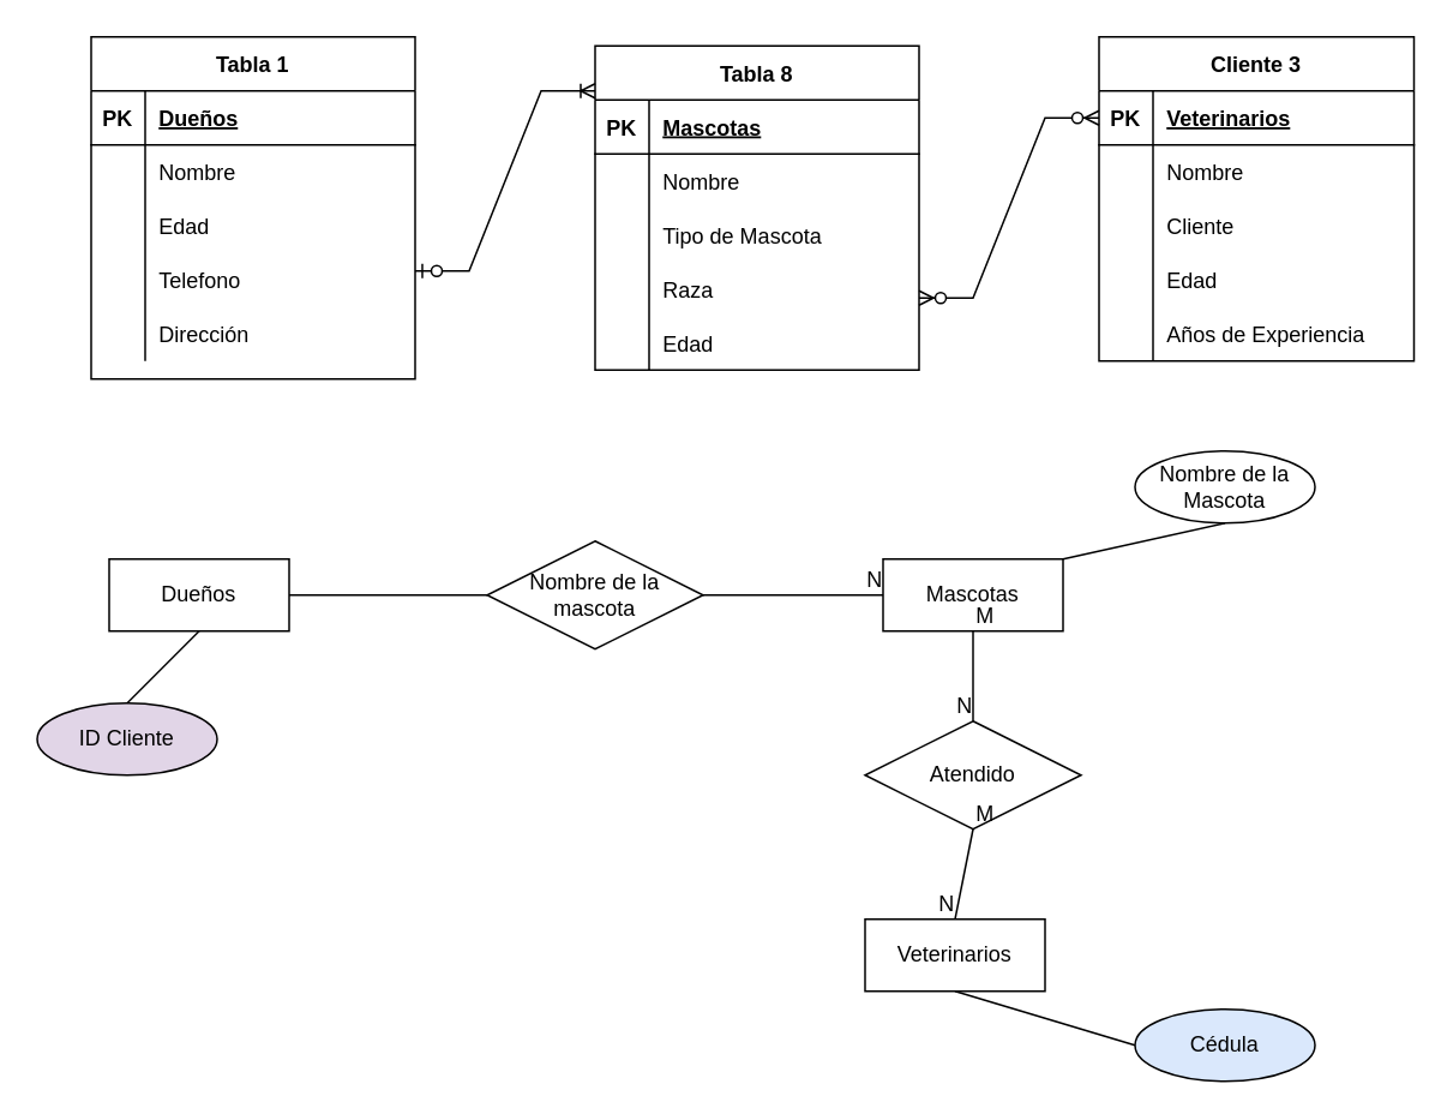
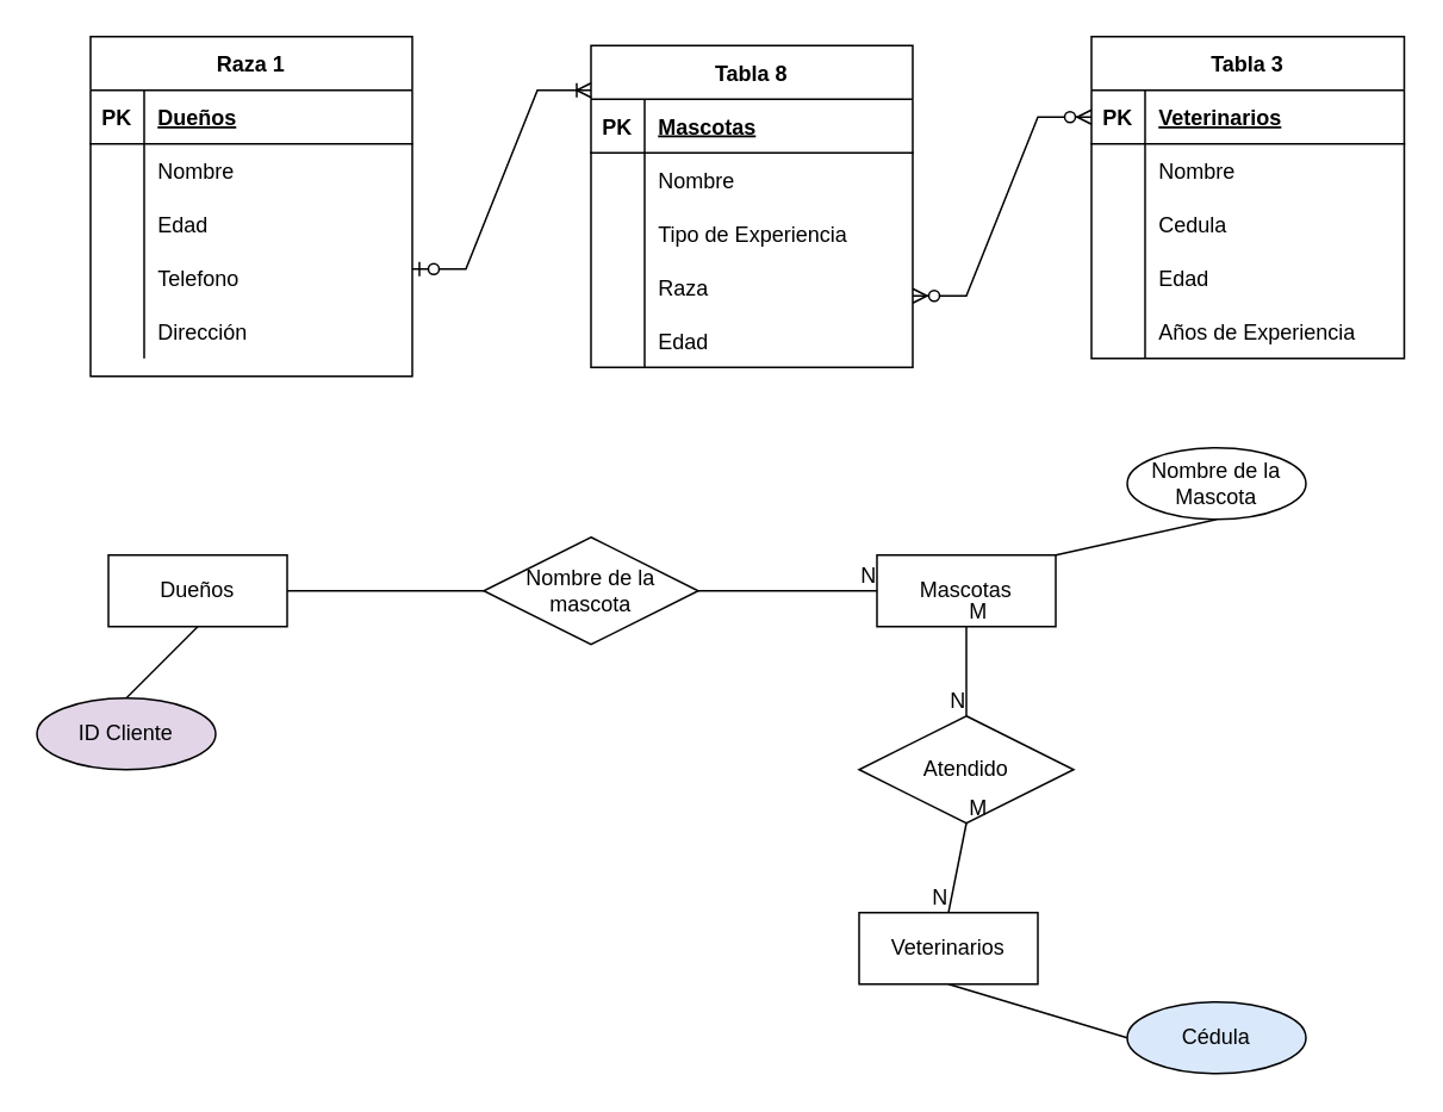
  <mxCell id="0" />
  <mxCell id="1" parent="0" />
  <mxCell id="2" value="Tabla 8" style="shape=table;startSize=30;container=1;collapsible=1;childLayout=tableLayout;fixedRows=1;rowLines=0;fontStyle=1;align=center;resizeLast=1;" vertex="1" parent="1"><mxGeometry x="330" y="25" width="180" height="180" as="geometry" /></mxCell>
  <mxCell id="3" value="" style="shape=tableRow;horizontal=0;startSize=0;swimlaneHead=0;swimlaneBody=0;fillColor=none;collapsible=0;dropTarget=0;points=[[0,0.5],[1,0.5]];portConstraint=eastwest;top=0;left=0;right=0;bottom=1;" vertex="1" parent="2"><mxGeometry y="30" width="180" height="30" as="geometry" /></mxCell>
  <mxCell id="4" value="PK" style="shape=partialRectangle;connectable=0;fillColor=none;top=0;left=0;bottom=0;right=0;fontStyle=1;overflow=hidden;" vertex="1" parent="3"><mxGeometry width="30" height="30" as="geometry"><mxRectangle width="30" height="30" as="alternateBounds" /></mxGeometry></mxCell>
  <mxCell id="5" value="Mascotas " style="shape=partialRectangle;connectable=0;fillColor=none;top=0;left=0;bottom=0;right=0;align=left;spacingLeft=6;fontStyle=5;overflow=hidden;" vertex="1" parent="3"><mxGeometry x="30" width="150" height="30" as="geometry"><mxRectangle width="150" height="30" as="alternateBounds" /></mxGeometry></mxCell>
  <mxCell id="6" value="" style="shape=tableRow;horizontal=0;startSize=0;swimlaneHead=0;swimlaneBody=0;fillColor=none;collapsible=0;dropTarget=0;points=[[0,0.5],[1,0.5]];portConstraint=eastwest;top=0;left=0;right=0;bottom=0;" vertex="1" parent="2"><mxGeometry y="60" width="180" height="30" as="geometry" /></mxCell>
  <mxCell id="7" value="" style="shape=partialRectangle;connectable=0;fillColor=none;top=0;left=0;bottom=0;right=0;editable=1;overflow=hidden;" vertex="1" parent="6"><mxGeometry width="30" height="30" as="geometry"><mxRectangle width="30" height="30" as="alternateBounds" /></mxGeometry></mxCell>
  <mxCell id="8" value="Nombre" style="shape=partialRectangle;connectable=0;fillColor=none;top=0;left=0;bottom=0;right=0;align=left;spacingLeft=6;overflow=hidden;" vertex="1" parent="6"><mxGeometry x="30" width="150" height="30" as="geometry"><mxRectangle width="150" height="30" as="alternateBounds" /></mxGeometry></mxCell>
  <mxCell id="9" value="" style="shape=tableRow;horizontal=0;startSize=0;swimlaneHead=0;swimlaneBody=0;fillColor=none;collapsible=0;dropTarget=0;points=[[0,0.5],[1,0.5]];portConstraint=eastwest;top=0;left=0;right=0;bottom=0;" vertex="1" parent="2"><mxGeometry y="90" width="180" height="30" as="geometry" /></mxCell>
  <mxCell id="10" value="" style="shape=partialRectangle;connectable=0;fillColor=none;top=0;left=0;bottom=0;right=0;editable=1;overflow=hidden;" vertex="1" parent="9"><mxGeometry width="30" height="30" as="geometry"><mxRectangle width="30" height="30" as="alternateBounds" /></mxGeometry></mxCell>
- <mxCell id="11" value="Tipo de Mascota " style="shape=partialRectangle;connectable=0;fillColor=none;top=0;left=0;bottom=0;right=0;align=left;spacingLeft=6;overflow=hidden;" vertex="1" parent="9"><mxGeometry x="30" width="150" height="30" as="geometry"><mxRectangle width="150" height="30" as="alternateBounds" /></mxGeometry></mxCell>
+ <mxCell id="11" value="Tipo de Experiencia " style="shape=partialRectangle;connectable=0;fillColor=none;top=0;left=0;bottom=0;right=0;align=left;spacingLeft=6;overflow=hidden;" vertex="1" parent="9"><mxGeometry x="30" width="150" height="30" as="geometry"><mxRectangle width="150" height="30" as="alternateBounds" /></mxGeometry></mxCell>
  <mxCell id="12" value="" style="shape=tableRow;horizontal=0;startSize=0;swimlaneHead=0;swimlaneBody=0;fillColor=none;collapsible=0;dropTarget=0;points=[[0,0.5],[1,0.5]];portConstraint=eastwest;top=0;left=0;right=0;bottom=0;" vertex="1" parent="2"><mxGeometry y="120" width="180" height="30" as="geometry" /></mxCell>
  <mxCell id="13" value="" style="shape=partialRectangle;connectable=0;fillColor=none;top=0;left=0;bottom=0;right=0;editable=1;overflow=hidden;" vertex="1" parent="12"><mxGeometry width="30" height="30" as="geometry"><mxRectangle width="30" height="30" as="alternateBounds" /></mxGeometry></mxCell>
  <mxCell id="14" value="Raza" style="shape=partialRectangle;connectable=0;fillColor=none;top=0;left=0;bottom=0;right=0;align=left;spacingLeft=6;overflow=hidden;" vertex="1" parent="12"><mxGeometry x="30" width="150" height="30" as="geometry"><mxRectangle width="150" height="30" as="alternateBounds" /></mxGeometry></mxCell>
  <mxCell id="15" value="" style="shape=tableRow;horizontal=0;startSize=0;swimlaneHead=0;swimlaneBody=0;fillColor=none;collapsible=0;dropTarget=0;points=[[0,0.5],[1,0.5]];portConstraint=eastwest;top=0;left=0;right=0;bottom=0;" vertex="1" parent="2"><mxGeometry y="150" width="180" height="30" as="geometry" /></mxCell>
  <mxCell id="16" value="" style="shape=partialRectangle;connectable=0;fillColor=none;top=0;left=0;bottom=0;right=0;editable=1;overflow=hidden;" vertex="1" parent="15"><mxGeometry width="30" height="30" as="geometry"><mxRectangle width="30" height="30" as="alternateBounds" /></mxGeometry></mxCell>
  <mxCell id="17" value="Edad" style="shape=partialRectangle;connectable=0;fillColor=none;top=0;left=0;bottom=0;right=0;align=left;spacingLeft=6;overflow=hidden;" vertex="1" parent="15"><mxGeometry x="30" width="150" height="30" as="geometry"><mxRectangle width="150" height="30" as="alternateBounds" /></mxGeometry></mxCell>
- <mxCell id="18" value="Cliente 3" style="shape=table;startSize=30;container=1;collapsible=1;childLayout=tableLayout;fixedRows=1;rowLines=0;fontStyle=1;align=center;resizeLast=1;" vertex="1" parent="1"><mxGeometry x="610" y="20" width="175" height="180" as="geometry" /></mxCell>
+ <mxCell id="18" value="Tabla 3" style="shape=table;startSize=30;container=1;collapsible=1;childLayout=tableLayout;fixedRows=1;rowLines=0;fontStyle=1;align=center;resizeLast=1;" vertex="1" parent="1"><mxGeometry x="610" y="20" width="175" height="180" as="geometry" /></mxCell>
  <mxCell id="19" value="" style="shape=tableRow;horizontal=0;startSize=0;swimlaneHead=0;swimlaneBody=0;fillColor=none;collapsible=0;dropTarget=0;points=[[0,0.5],[1,0.5]];portConstraint=eastwest;top=0;left=0;right=0;bottom=1;" vertex="1" parent="18"><mxGeometry y="30" width="175" height="30" as="geometry" /></mxCell>
  <mxCell id="20" value="PK" style="shape=partialRectangle;connectable=0;fillColor=none;top=0;left=0;bottom=0;right=0;fontStyle=1;overflow=hidden;" vertex="1" parent="19"><mxGeometry width="30" height="30" as="geometry"><mxRectangle width="30" height="30" as="alternateBounds" /></mxGeometry></mxCell>
  <mxCell id="21" value="Veterinarios" style="shape=partialRectangle;connectable=0;fillColor=none;top=0;left=0;bottom=0;right=0;align=left;spacingLeft=6;fontStyle=5;overflow=hidden;" vertex="1" parent="19"><mxGeometry x="30" width="145" height="30" as="geometry"><mxRectangle width="145" height="30" as="alternateBounds" /></mxGeometry></mxCell>
  <mxCell id="22" value="" style="shape=tableRow;horizontal=0;startSize=0;swimlaneHead=0;swimlaneBody=0;fillColor=none;collapsible=0;dropTarget=0;points=[[0,0.5],[1,0.5]];portConstraint=eastwest;top=0;left=0;right=0;bottom=0;" vertex="1" parent="18"><mxGeometry y="60" width="175" height="30" as="geometry" /></mxCell>
  <mxCell id="23" value="" style="shape=partialRectangle;connectable=0;fillColor=none;top=0;left=0;bottom=0;right=0;editable=1;overflow=hidden;" vertex="1" parent="22"><mxGeometry width="30" height="30" as="geometry"><mxRectangle width="30" height="30" as="alternateBounds" /></mxGeometry></mxCell>
  <mxCell id="24" value="Nombre" style="shape=partialRectangle;connectable=0;fillColor=none;top=0;left=0;bottom=0;right=0;align=left;spacingLeft=6;overflow=hidden;" vertex="1" parent="22"><mxGeometry x="30" width="145" height="30" as="geometry"><mxRectangle width="145" height="30" as="alternateBounds" /></mxGeometry></mxCell>
  <mxCell id="25" value="" style="shape=tableRow;horizontal=0;startSize=0;swimlaneHead=0;swimlaneBody=0;fillColor=none;collapsible=0;dropTarget=0;points=[[0,0.5],[1,0.5]];portConstraint=eastwest;top=0;left=0;right=0;bottom=0;" vertex="1" parent="18"><mxGeometry y="90" width="175" height="30" as="geometry" /></mxCell>
  <mxCell id="26" value="" style="shape=partialRectangle;connectable=0;fillColor=none;top=0;left=0;bottom=0;right=0;editable=1;overflow=hidden;" vertex="1" parent="25"><mxGeometry width="30" height="30" as="geometry"><mxRectangle width="30" height="30" as="alternateBounds" /></mxGeometry></mxCell>
- <mxCell id="27" value="Cliente" style="shape=partialRectangle;connectable=0;fillColor=none;top=0;left=0;bottom=0;right=0;align=left;spacingLeft=6;overflow=hidden;" vertex="1" parent="25"><mxGeometry x="30" width="145" height="30" as="geometry"><mxRectangle width="145" height="30" as="alternateBounds" /></mxGeometry></mxCell>
+ <mxCell id="27" value="Cedula" style="shape=partialRectangle;connectable=0;fillColor=none;top=0;left=0;bottom=0;right=0;align=left;spacingLeft=6;overflow=hidden;" vertex="1" parent="25"><mxGeometry x="30" width="145" height="30" as="geometry"><mxRectangle width="145" height="30" as="alternateBounds" /></mxGeometry></mxCell>
  <mxCell id="28" value="" style="shape=tableRow;horizontal=0;startSize=0;swimlaneHead=0;swimlaneBody=0;fillColor=none;collapsible=0;dropTarget=0;points=[[0,0.5],[1,0.5]];portConstraint=eastwest;top=0;left=0;right=0;bottom=0;" vertex="1" parent="18"><mxGeometry y="120" width="175" height="30" as="geometry" /></mxCell>
  <mxCell id="29" value="" style="shape=partialRectangle;connectable=0;fillColor=none;top=0;left=0;bottom=0;right=0;editable=1;overflow=hidden;" vertex="1" parent="28"><mxGeometry width="30" height="30" as="geometry"><mxRectangle width="30" height="30" as="alternateBounds" /></mxGeometry></mxCell>
  <mxCell id="30" value="Edad" style="shape=partialRectangle;connectable=0;fillColor=none;top=0;left=0;bottom=0;right=0;align=left;spacingLeft=6;overflow=hidden;" vertex="1" parent="28"><mxGeometry x="30" width="145" height="30" as="geometry"><mxRectangle width="145" height="30" as="alternateBounds" /></mxGeometry></mxCell>
  <mxCell id="31" value="" style="shape=tableRow;horizontal=0;startSize=0;swimlaneHead=0;swimlaneBody=0;fillColor=none;collapsible=0;dropTarget=0;points=[[0,0.5],[1,0.5]];portConstraint=eastwest;top=0;left=0;right=0;bottom=0;" vertex="1" parent="18"><mxGeometry y="150" width="175" height="30" as="geometry" /></mxCell>
  <mxCell id="32" value="" style="shape=partialRectangle;connectable=0;fillColor=none;top=0;left=0;bottom=0;right=0;editable=1;overflow=hidden;" vertex="1" parent="31"><mxGeometry width="30" height="30" as="geometry"><mxRectangle width="30" height="30" as="alternateBounds" /></mxGeometry></mxCell>
  <mxCell id="33" value="Años de Experiencia" style="shape=partialRectangle;connectable=0;fillColor=none;top=0;left=0;bottom=0;right=0;align=left;spacingLeft=6;overflow=hidden;" vertex="1" parent="31"><mxGeometry x="30" width="145" height="30" as="geometry"><mxRectangle width="145" height="30" as="alternateBounds" /></mxGeometry></mxCell>
- <mxCell id="34" value="Tabla 1" style="shape=table;startSize=30;container=1;collapsible=1;childLayout=tableLayout;fixedRows=1;rowLines=0;fontStyle=1;align=center;resizeLast=1;" vertex="1" parent="1"><mxGeometry x="50" y="20" width="180" height="190" as="geometry" /></mxCell>
+ <mxCell id="34" value="Raza 1" style="shape=table;startSize=30;container=1;collapsible=1;childLayout=tableLayout;fixedRows=1;rowLines=0;fontStyle=1;align=center;resizeLast=1;" vertex="1" parent="1"><mxGeometry x="50" y="20" width="180" height="190" as="geometry" /></mxCell>
  <mxCell id="35" value="" style="shape=tableRow;horizontal=0;startSize=0;swimlaneHead=0;swimlaneBody=0;fillColor=none;collapsible=0;dropTarget=0;points=[[0,0.5],[1,0.5]];portConstraint=eastwest;top=0;left=0;right=0;bottom=1;" vertex="1" parent="34"><mxGeometry y="30" width="180" height="30" as="geometry" /></mxCell>
  <mxCell id="36" value="PK" style="shape=partialRectangle;connectable=0;fillColor=none;top=0;left=0;bottom=0;right=0;fontStyle=1;overflow=hidden;" vertex="1" parent="35"><mxGeometry width="30" height="30" as="geometry"><mxRectangle width="30" height="30" as="alternateBounds" /></mxGeometry></mxCell>
  <mxCell id="37" value="Dueños" style="shape=partialRectangle;connectable=0;fillColor=none;top=0;left=0;bottom=0;right=0;align=left;spacingLeft=6;fontStyle=5;overflow=hidden;" vertex="1" parent="35"><mxGeometry x="30" width="150" height="30" as="geometry"><mxRectangle width="150" height="30" as="alternateBounds" /></mxGeometry></mxCell>
  <mxCell id="38" value="" style="shape=tableRow;horizontal=0;startSize=0;swimlaneHead=0;swimlaneBody=0;fillColor=none;collapsible=0;dropTarget=0;points=[[0,0.5],[1,0.5]];portConstraint=eastwest;top=0;left=0;right=0;bottom=0;" vertex="1" parent="34"><mxGeometry y="60" width="180" height="30" as="geometry" /></mxCell>
  <mxCell id="39" value="" style="shape=partialRectangle;connectable=0;fillColor=none;top=0;left=0;bottom=0;right=0;editable=1;overflow=hidden;" vertex="1" parent="38"><mxGeometry width="30" height="30" as="geometry"><mxRectangle width="30" height="30" as="alternateBounds" /></mxGeometry></mxCell>
  <mxCell id="40" value="Nombre" style="shape=partialRectangle;connectable=0;fillColor=none;top=0;left=0;bottom=0;right=0;align=left;spacingLeft=6;overflow=hidden;" vertex="1" parent="38"><mxGeometry x="30" width="150" height="30" as="geometry"><mxRectangle width="150" height="30" as="alternateBounds" /></mxGeometry></mxCell>
  <mxCell id="41" value="" style="shape=tableRow;horizontal=0;startSize=0;swimlaneHead=0;swimlaneBody=0;fillColor=none;collapsible=0;dropTarget=0;points=[[0,0.5],[1,0.5]];portConstraint=eastwest;top=0;left=0;right=0;bottom=0;" vertex="1" parent="34"><mxGeometry y="90" width="180" height="30" as="geometry" /></mxCell>
  <mxCell id="42" value="" style="shape=partialRectangle;connectable=0;fillColor=none;top=0;left=0;bottom=0;right=0;editable=1;overflow=hidden;" vertex="1" parent="41"><mxGeometry width="30" height="30" as="geometry"><mxRectangle width="30" height="30" as="alternateBounds" /></mxGeometry></mxCell>
  <mxCell id="43" value="Edad " style="shape=partialRectangle;connectable=0;fillColor=none;top=0;left=0;bottom=0;right=0;align=left;spacingLeft=6;overflow=hidden;" vertex="1" parent="41"><mxGeometry x="30" width="150" height="30" as="geometry"><mxRectangle width="150" height="30" as="alternateBounds" /></mxGeometry></mxCell>
  <mxCell id="44" value="" style="shape=tableRow;horizontal=0;startSize=0;swimlaneHead=0;swimlaneBody=0;fillColor=none;collapsible=0;dropTarget=0;points=[[0,0.5],[1,0.5]];portConstraint=eastwest;top=0;left=0;right=0;bottom=0;" vertex="1" parent="34"><mxGeometry y="120" width="180" height="30" as="geometry" /></mxCell>
  <mxCell id="45" value="" style="shape=partialRectangle;connectable=0;fillColor=none;top=0;left=0;bottom=0;right=0;editable=1;overflow=hidden;" vertex="1" parent="44"><mxGeometry width="30" height="30" as="geometry"><mxRectangle width="30" height="30" as="alternateBounds" /></mxGeometry></mxCell>
  <mxCell id="46" value="Telefono" style="shape=partialRectangle;connectable=0;fillColor=none;top=0;left=0;bottom=0;right=0;align=left;spacingLeft=6;overflow=hidden;" vertex="1" parent="44"><mxGeometry x="30" width="150" height="30" as="geometry"><mxRectangle width="150" height="30" as="alternateBounds" /></mxGeometry></mxCell>
  <mxCell id="47" value="" style="shape=tableRow;horizontal=0;startSize=0;swimlaneHead=0;swimlaneBody=0;fillColor=none;collapsible=0;dropTarget=0;points=[[0,0.5],[1,0.5]];portConstraint=eastwest;top=0;left=0;right=0;bottom=0;" vertex="1" parent="34"><mxGeometry y="150" width="180" height="30" as="geometry" /></mxCell>
  <mxCell id="48" value="" style="shape=partialRectangle;connectable=0;fillColor=none;top=0;left=0;bottom=0;right=0;editable=1;overflow=hidden;" vertex="1" parent="47"><mxGeometry width="30" height="30" as="geometry"><mxRectangle width="30" height="30" as="alternateBounds" /></mxGeometry></mxCell>
  <mxCell id="49" value="Dirección " style="shape=partialRectangle;connectable=0;fillColor=none;top=0;left=0;bottom=0;right=0;align=left;spacingLeft=6;overflow=hidden;" vertex="1" parent="47"><mxGeometry x="30" width="150" height="30" as="geometry"><mxRectangle width="150" height="30" as="alternateBounds" /></mxGeometry></mxCell>
  <mxCell id="50" value="" style="edgeStyle=entityRelationEdgeStyle;fontSize=12;html=1;endArrow=ERoneToMany;startArrow=ERzeroToOne;rounded=0;" edge="1" parent="1"><mxGeometry width="100" height="100" relative="1" as="geometry"><mxPoint x="230" y="150" as="sourcePoint" /><mxPoint x="330" y="50" as="targetPoint" /></mxGeometry></mxCell>
  <mxCell id="51" value="" style="edgeStyle=entityRelationEdgeStyle;fontSize=12;html=1;endArrow=ERzeroToMany;endFill=1;startArrow=ERzeroToMany;rounded=0;" edge="1" parent="1"><mxGeometry width="100" height="100" relative="1" as="geometry"><mxPoint x="510" y="165" as="sourcePoint" /><mxPoint x="610" y="65" as="targetPoint" /></mxGeometry></mxCell>
  <mxCell id="52" value="Dueños" style="whiteSpace=wrap;html=1;align=center;" vertex="1" parent="1"><mxGeometry x="60" y="310" width="100" height="40" as="geometry" /></mxCell>
  <mxCell id="53" value="ID Cliente" style="ellipse;whiteSpace=wrap;html=1;align=center;fillColor=#e1d5e7;" vertex="1" parent="1"><mxGeometry x="20" y="390" width="100" height="40" as="geometry" /></mxCell>
  <mxCell id="54" value="" style="endArrow=none;html=1;rounded=0;entryX=0.5;entryY=0;entryDx=0;entryDy=0;exitX=0.5;exitY=1;exitDx=0;exitDy=0;" edge="1" parent="1" source="52" target="53"><mxGeometry relative="1" as="geometry"><mxPoint x="450" y="270" as="sourcePoint" /><mxPoint x="610" y="270" as="targetPoint" /></mxGeometry></mxCell>
  <mxCell id="55" value="Nombre de la mascota" style="shape=rhombus;perimeter=rhombusPerimeter;whiteSpace=wrap;html=1;align=center;" vertex="1" parent="1"><mxGeometry x="270" y="300" width="120" height="60" as="geometry" /></mxCell>
  <mxCell id="56" value="Mascotas" style="whiteSpace=wrap;html=1;align=center;" vertex="1" parent="1"><mxGeometry x="490" y="310" width="100" height="40" as="geometry" /></mxCell>
  <mxCell id="57" value="" style="endArrow=none;html=1;rounded=0;exitX=1;exitY=0.5;exitDx=0;exitDy=0;entryX=0;entryY=0.5;entryDx=0;entryDy=0;" edge="1" parent="1" source="55" target="56"><mxGeometry relative="1" as="geometry"><mxPoint x="450" y="200" as="sourcePoint" /><mxPoint x="610" y="200" as="targetPoint" /></mxGeometry></mxCell>
  <mxCell id="58" value="N" style="resizable=0;html=1;align=right;verticalAlign=bottom;" connectable="0" vertex="1" parent="57"><mxGeometry x="1" relative="1" as="geometry" /></mxCell>
  <mxCell id="59" value="" style="endArrow=none;html=1;rounded=0;exitX=1;exitY=0.5;exitDx=0;exitDy=0;entryX=0;entryY=0.5;entryDx=0;entryDy=0;" edge="1" parent="1" source="52" target="55"><mxGeometry relative="1" as="geometry"><mxPoint x="450" y="200" as="sourcePoint" /><mxPoint x="610" y="200" as="targetPoint" /></mxGeometry></mxCell>
  <mxCell id="60" value="Atendido " style="shape=rhombus;perimeter=rhombusPerimeter;whiteSpace=wrap;html=1;align=center;" vertex="1" parent="1"><mxGeometry x="480" y="400" width="120" height="60" as="geometry" /></mxCell>
  <mxCell id="61" value="" style="endArrow=none;html=1;rounded=0;entryX=0.5;entryY=0;entryDx=0;entryDy=0;exitX=0.5;exitY=1;exitDx=0;exitDy=0;" edge="1" parent="1" source="56" target="60"><mxGeometry relative="1" as="geometry"><mxPoint x="530" y="350" as="sourcePoint" /><mxPoint x="610" y="350" as="targetPoint" /></mxGeometry></mxCell>
  <mxCell id="62" value="M" style="resizable=0;html=1;align=left;verticalAlign=bottom;" connectable="0" vertex="1" parent="61"><mxGeometry x="-1" relative="1" as="geometry" /></mxCell>
  <mxCell id="63" value="N" style="resizable=0;html=1;align=right;verticalAlign=bottom;" connectable="0" vertex="1" parent="61"><mxGeometry x="1" relative="1" as="geometry" /></mxCell>
  <mxCell id="64" value="Veterinarios" style="whiteSpace=wrap;html=1;align=center;" vertex="1" parent="1"><mxGeometry x="480" y="510" width="100" height="40" as="geometry" /></mxCell>
  <mxCell id="65" value="" style="endArrow=none;html=1;rounded=0;entryX=0.5;entryY=0;entryDx=0;entryDy=0;" edge="1" parent="1" target="64"><mxGeometry relative="1" as="geometry"><mxPoint x="540" y="460" as="sourcePoint" /><mxPoint x="700" y="460" as="targetPoint" /></mxGeometry></mxCell>
  <mxCell id="66" value="M" style="resizable=0;html=1;align=left;verticalAlign=bottom;" connectable="0" vertex="1" parent="65"><mxGeometry x="-1" relative="1" as="geometry" /></mxCell>
  <mxCell id="67" value="N" style="resizable=0;html=1;align=right;verticalAlign=bottom;" connectable="0" vertex="1" parent="65"><mxGeometry x="1" relative="1" as="geometry" /></mxCell>
  <mxCell id="68" value="Nombre de la Mascota" style="ellipse;whiteSpace=wrap;html=1;align=center;" vertex="1" parent="1"><mxGeometry x="630" y="250" width="100" height="40" as="geometry" /></mxCell>
  <mxCell id="69" value="" style="endArrow=none;html=1;rounded=0;entryX=0.5;entryY=1;entryDx=0;entryDy=0;exitX=1;exitY=0;exitDx=0;exitDy=0;" edge="1" parent="1" source="56" target="68"><mxGeometry relative="1" as="geometry"><mxPoint x="450" y="350" as="sourcePoint" /><mxPoint x="610" y="350" as="targetPoint" /></mxGeometry></mxCell>
  <mxCell id="70" value="Cédula " style="ellipse;whiteSpace=wrap;html=1;align=center;fillColor=#dae8fc;" vertex="1" parent="1"><mxGeometry x="630" y="560" width="100" height="40" as="geometry" /></mxCell>
  <mxCell id="71" value="" style="endArrow=none;html=1;rounded=0;entryX=0;entryY=0.5;entryDx=0;entryDy=0;exitX=0.5;exitY=1;exitDx=0;exitDy=0;" edge="1" parent="1" source="64" target="70"><mxGeometry relative="1" as="geometry"><mxPoint x="450" y="350" as="sourcePoint" /><mxPoint x="610" y="350" as="targetPoint" /></mxGeometry></mxCell>
